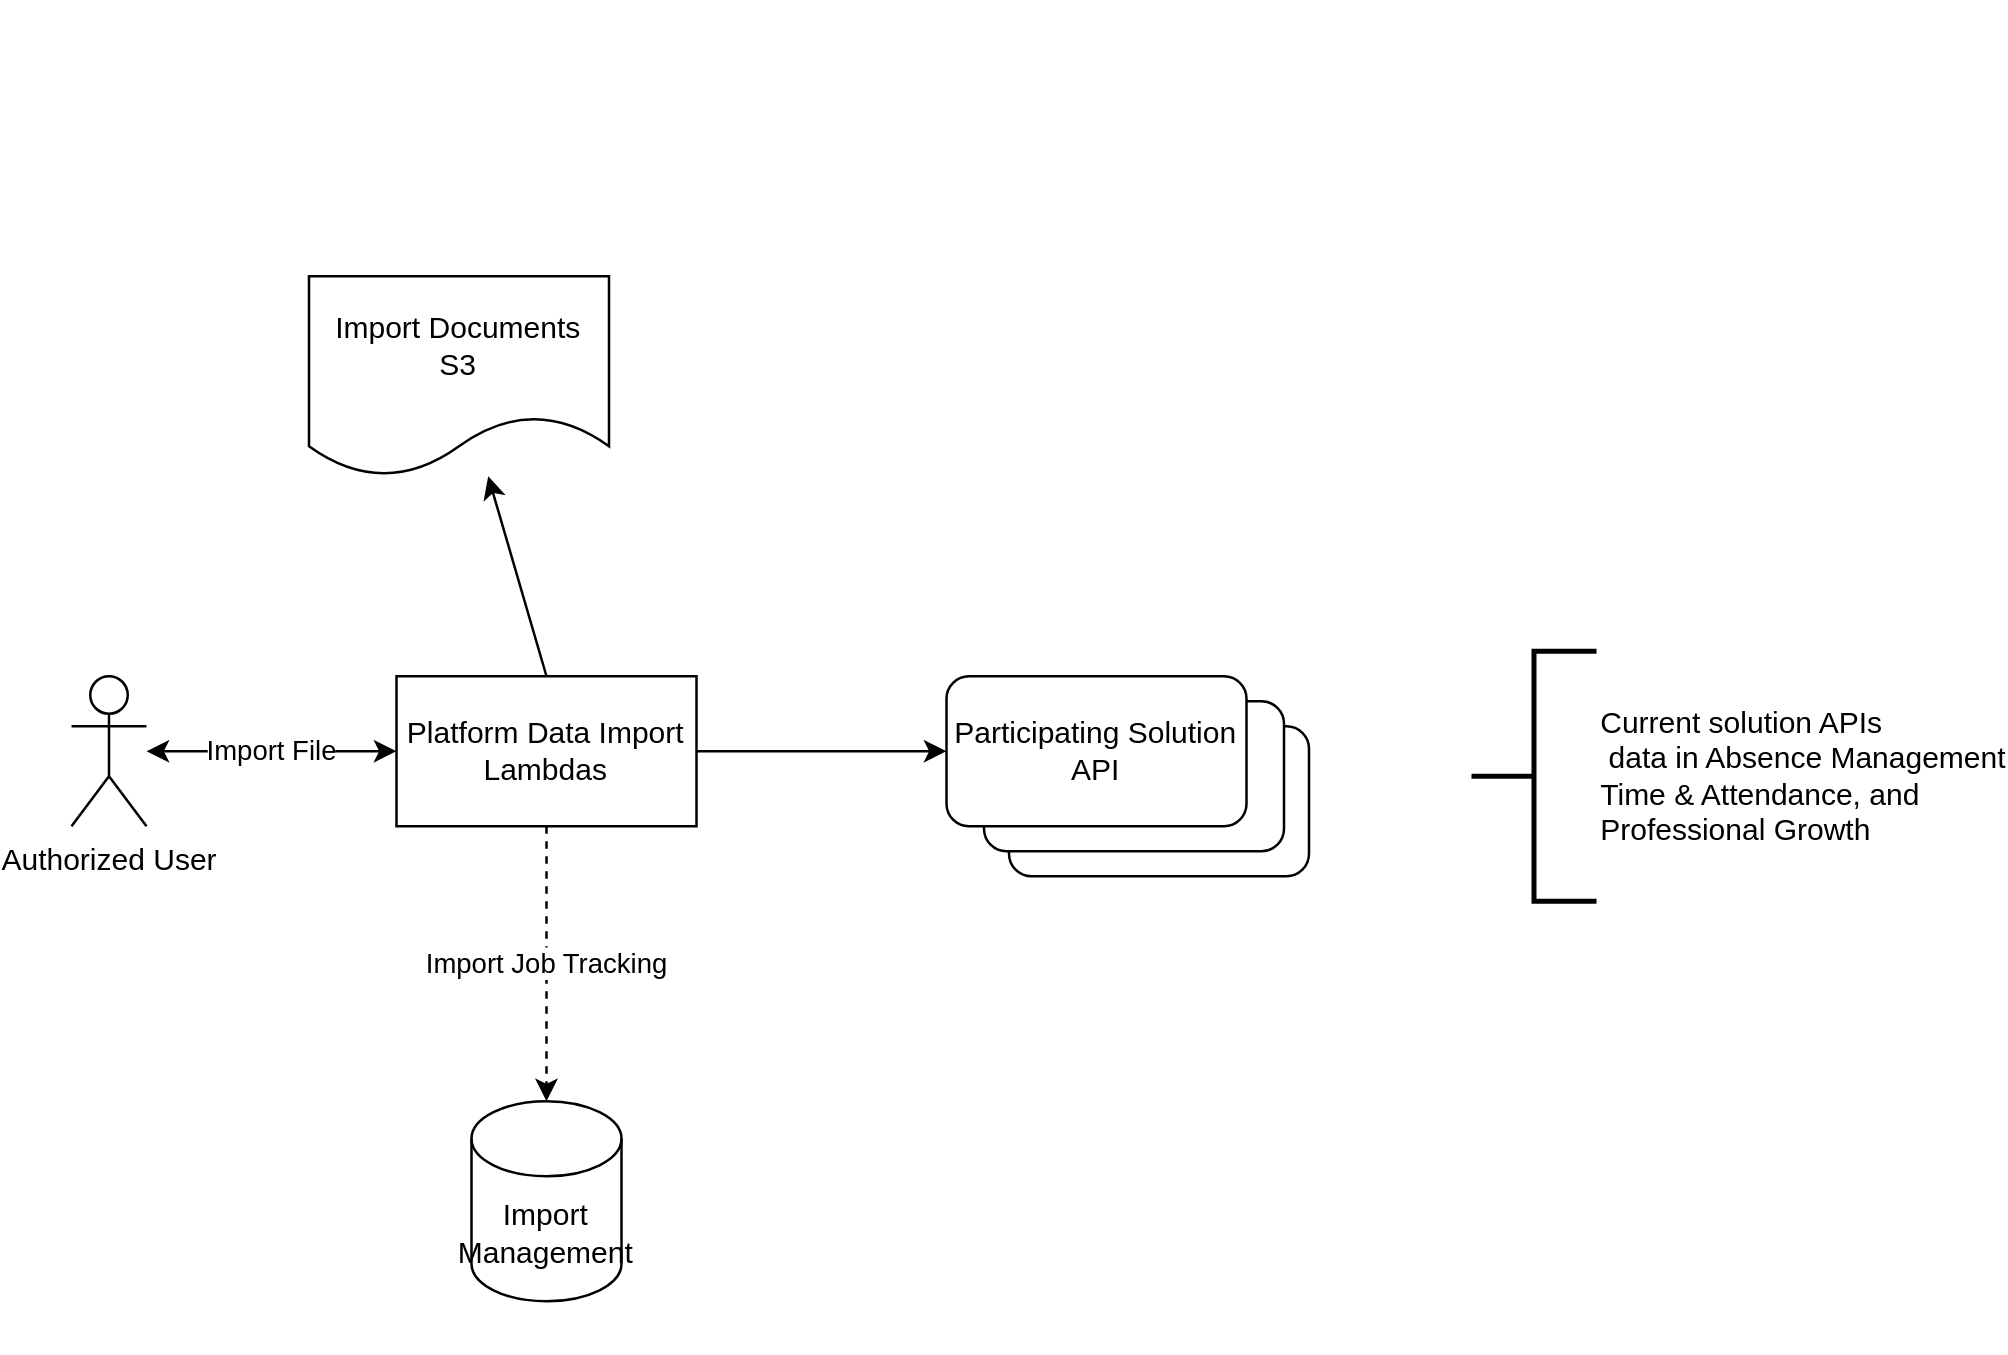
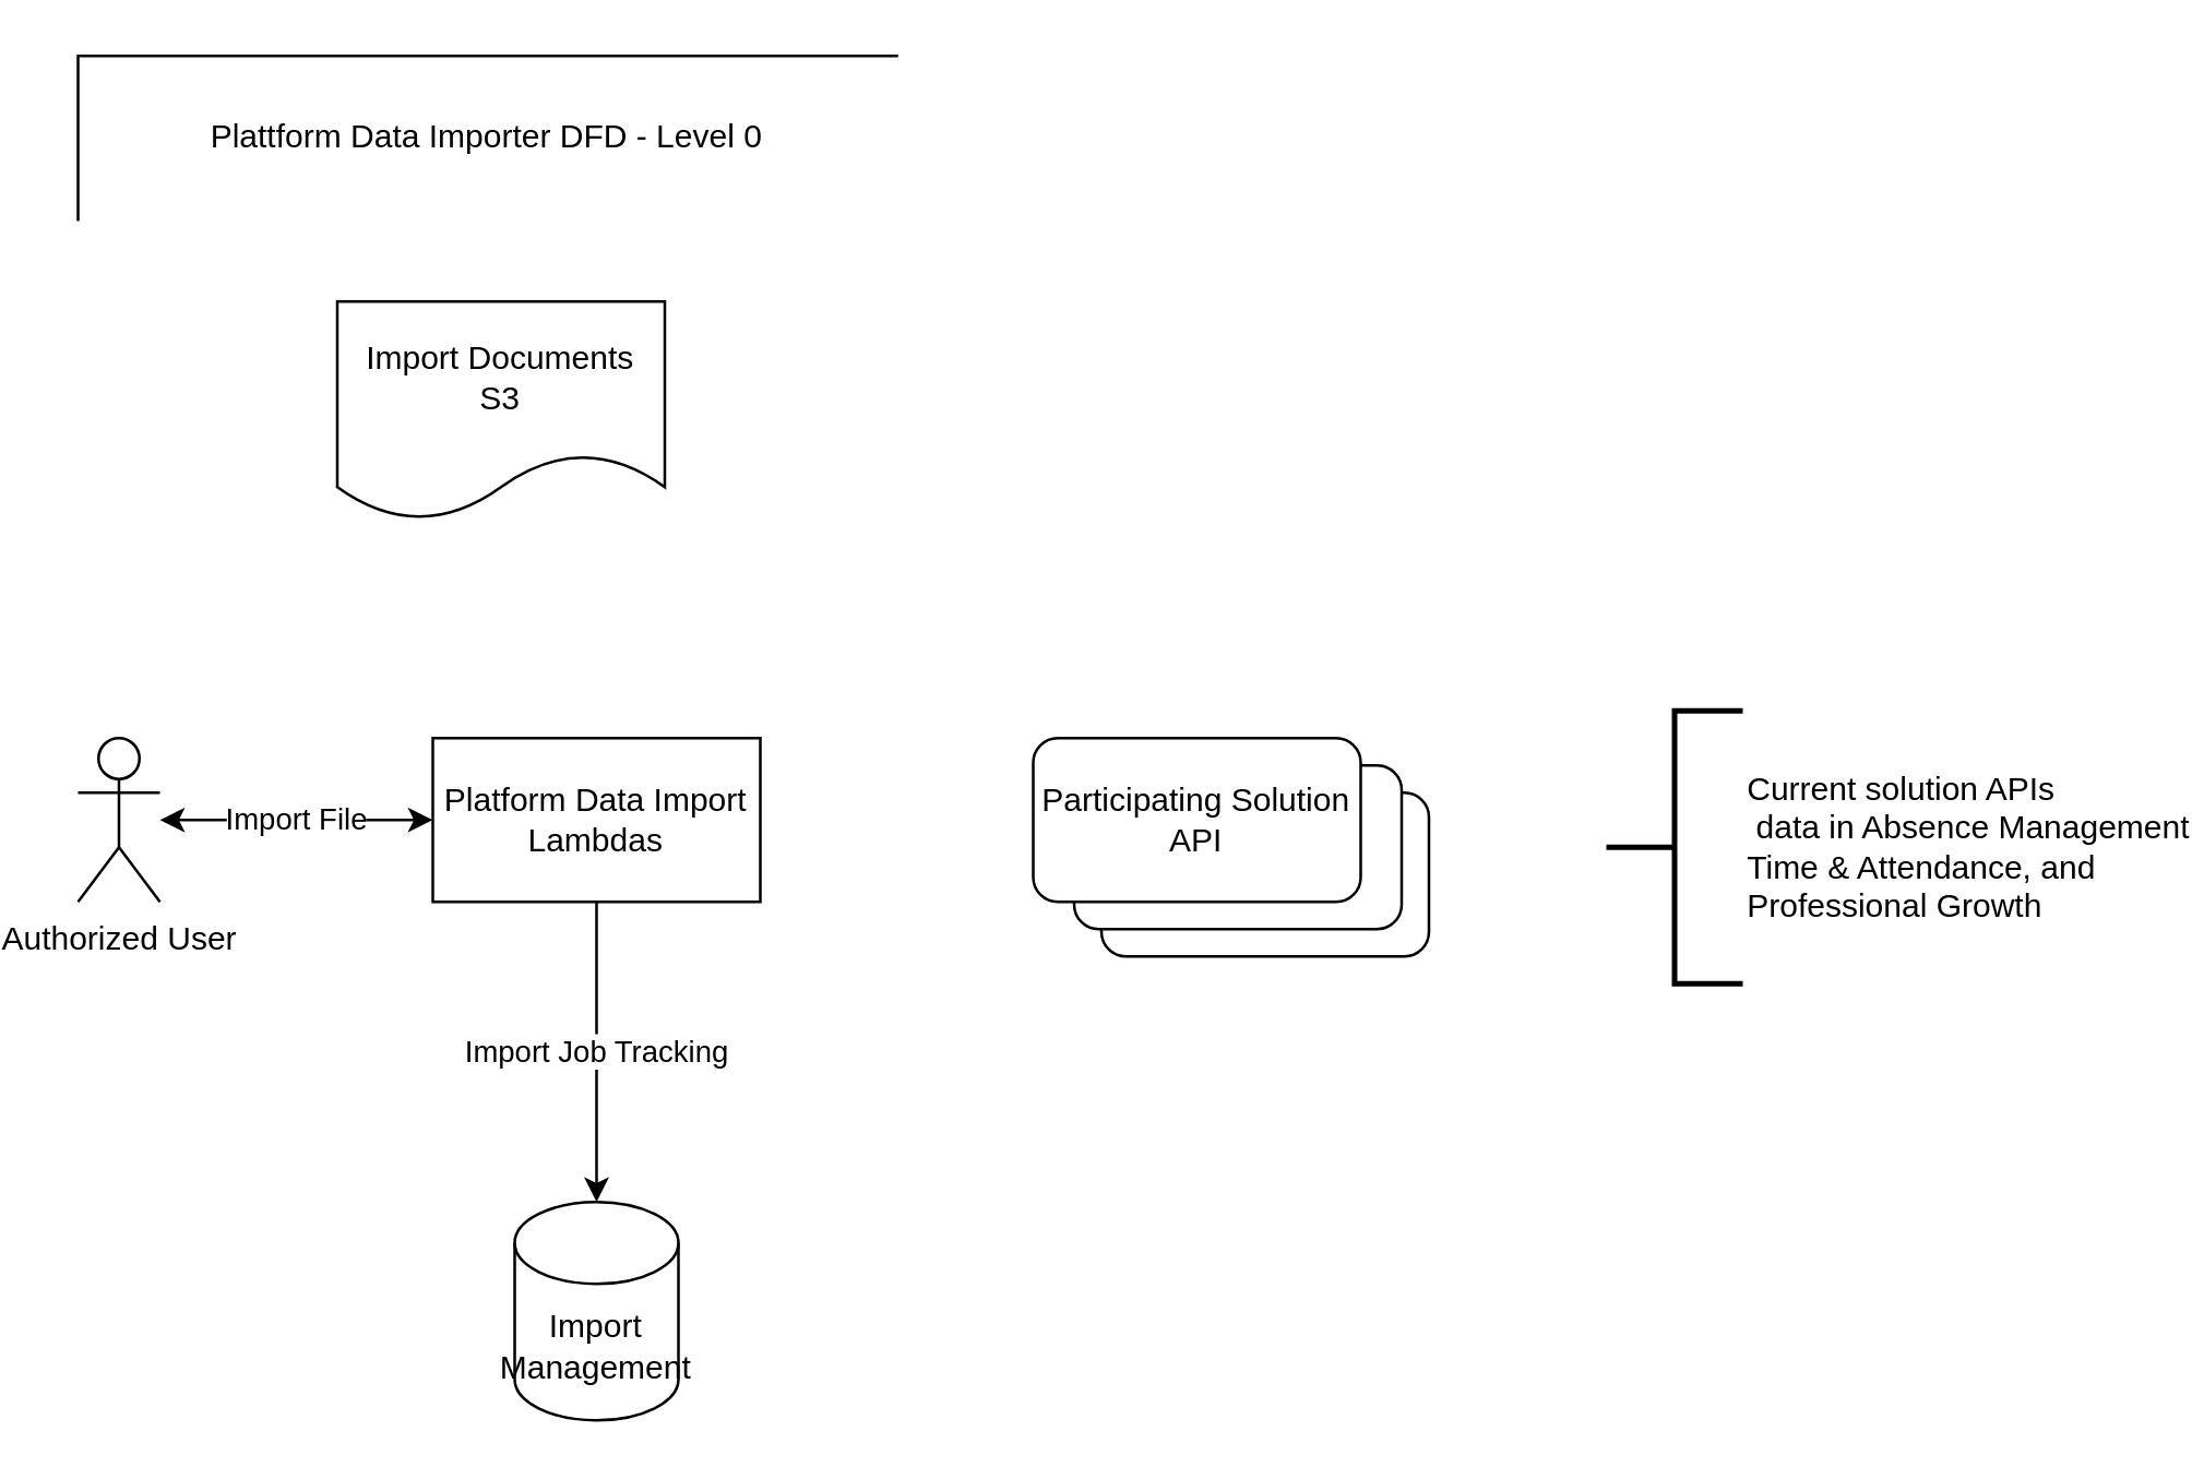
  <mxCell id="0" />
  <mxCell id="1" parent="0" />
- <mxCell id="2" style="edgeStyle=orthogonalEdgeStyle;rounded=0;orthogonalLoop=1;jettySize=auto;html=1;exitX=1;exitY=0.5;exitDx=0;exitDy=0;entryX=0;entryY=0.5;entryDx=0;entryDy=0;" edge="1" parent="1" source="3" target="11"><mxGeometry relative="1" as="geometry"><mxPoint x="330" y="400" as="targetPoint" /><mxPoint x="310" y="420" as="sourcePoint" /></mxGeometry></mxCell>
  <mxCell id="3" value="Platform Data Import&lt;br&gt;Lambdas" style="rounded=0;whiteSpace=wrap;html=1;" vertex="1" parent="1"><mxGeometry x="150" y="270" width="120" height="60" as="geometry" /></mxCell>
  <mxCell id="4" value="Import Management" style="shape=cylinder3;whiteSpace=wrap;html=1;boundedLbl=1;backgroundOutline=1;size=15;" vertex="1" parent="1"><mxGeometry x="180" y="440" width="60" height="80" as="geometry" /></mxCell>
  <mxCell id="5" value="Import Documents&lt;br&gt;S3" style="shape=document;whiteSpace=wrap;html=1;boundedLbl=1;" vertex="1" parent="1"><mxGeometry x="115" y="110" width="120" height="80" as="geometry" /></mxCell>
  <mxCell id="6" value="Authorized User" style="shape=umlActor;verticalLabelPosition=bottom;verticalAlign=top;html=1;outlineConnect=0;" vertex="1" parent="1"><mxGeometry x="20" y="270" width="30" height="60" as="geometry" /></mxCell>
- <mxCell id="7" value="Import Job Tracking" style="endArrow=classic;html=1;rounded=0;exitX=0.5;exitY=1;exitDx=0;exitDy=0;entryX=0.5;entryY=0;entryDx=0;entryDy=0;entryPerimeter=0;dashed=1;" edge="1" parent="1" source="3" target="4"><mxGeometry width="50" height="50" relative="1" as="geometry"><mxPoint x="320" y="410" as="sourcePoint" /><mxPoint x="370" y="360" as="targetPoint" /></mxGeometry></mxCell>
- <mxCell id="8" value="" style="endArrow=classic;html=1;rounded=0;exitX=0.5;exitY=0;exitDx=0;exitDy=0;" edge="1" parent="1" source="3" target="5"><mxGeometry width="50" height="50" relative="1" as="geometry"><mxPoint x="210" y="260" as="sourcePoint" /><mxPoint x="260" y="210" as="targetPoint" /></mxGeometry></mxCell>
+ <mxCell id="7" value="Import Job Tracking" style="endArrow=classic;html=1;rounded=0;exitX=0.5;exitY=1;exitDx=0;exitDy=0;entryX=0.5;entryY=0;entryDx=0;entryDy=0;entryPerimeter=0;" edge="1" parent="1" source="3" target="4"><mxGeometry width="50" height="50" relative="1" as="geometry"><mxPoint x="320" y="410" as="sourcePoint" /><mxPoint x="370" y="360" as="targetPoint" /></mxGeometry></mxCell>
  <mxCell id="9" value="" style="rounded=1;whiteSpace=wrap;html=1;" vertex="1" parent="1"><mxGeometry x="395" y="290" width="120" height="60" as="geometry" /></mxCell>
  <mxCell id="10" value="" style="rounded=1;whiteSpace=wrap;html=1;" vertex="1" parent="1"><mxGeometry x="385" y="280" width="120" height="60" as="geometry" /></mxCell>
  <mxCell id="11" value="Participating Solution API" style="rounded=1;whiteSpace=wrap;html=1;" vertex="1" parent="1"><mxGeometry x="370" y="270" width="120" height="60" as="geometry" /></mxCell>
  <mxCell id="12" value="Import File" style="endArrow=classic;html=1;rounded=0;entryX=0;entryY=0.5;entryDx=0;entryDy=0;endFill=1;startArrow=classic;startFill=1;" edge="1" parent="1" source="6" target="3"><mxGeometry width="50" height="50" relative="1" as="geometry"><mxPoint x="80" y="370" as="sourcePoint" /><mxPoint x="130" y="320" as="targetPoint" /></mxGeometry></mxCell>
+ <mxCell id="13" value="Plattform Data Importer DFD - Level 0" style="shape=partialRectangle;whiteSpace=wrap;html=1;bottom=0;right=0;fillColor=none;" vertex="1" parent="1"><mxGeometry x="20" y="20" width="300" height="60" as="geometry" /></mxCell>
  <mxCell id="14" value="Current solution APIs &lt;br&gt;&amp;nbsp;data in Absence Management&lt;br&gt;Time &amp;amp; Attendance, and&lt;br&gt;Professional Growth" style="strokeWidth=2;html=1;shape=mxgraph.flowchart.annotation_2;align=left;labelPosition=right;pointerEvents=1;" vertex="1" parent="1"><mxGeometry x="580" y="260" width="50" height="100" as="geometry" /></mxCell>
